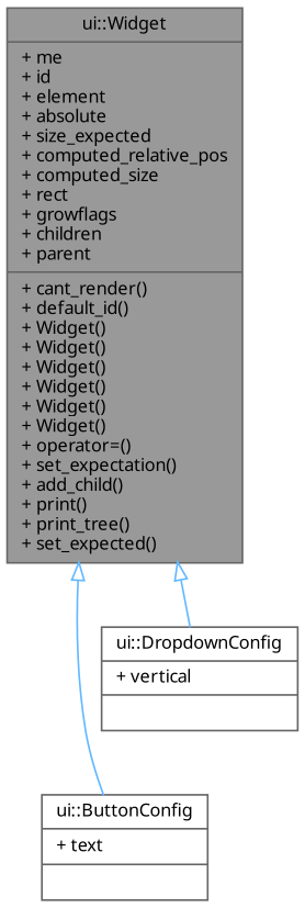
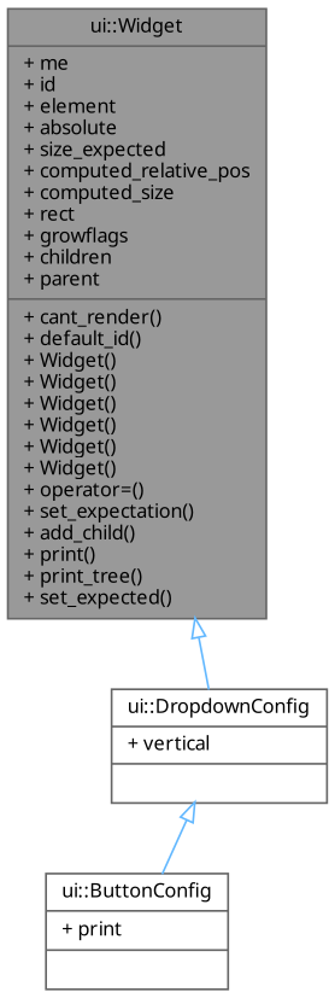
  digraph {
    fontname="Noto Sans"
    node [color=gray40 fillcolor=white fontname="Noto Sans" fontsize=10 shape=record style=filled]
    edge [arrowtail=onormal color=steelblue1 dir=back fontname="Noto Sans" fontsize=10 labelfontname=Helvetica labelfontsize=10 style=solid]
    n1 [fillcolor=grey60 fontcolor=black height=0.2 label="{ui::Widget\n|+ me\l+ id\l+ element\l+ absolute\l+ size_expected\l+ computed_relative_pos\l+ computed_size\l+ rect\l+ growflags\l+ children\l+ parent\l|+ cant_render()\l+ default_id()\l+ Widget()\l+ Widget()\l+ Widget()\l+ Widget()\l+ Widget()\l+ Widget()\l+ operator=()\l+ set_expectation()\l+ add_child()\l+ print()\l+ print_tree()\l+ set_expected()\l}" width=0.4]
-   n2 [height=0.2 label="{ui::ButtonConfig\n|+ text\l|}" width=0.4]
+   n2 [height=0.2 label="{ui::ButtonConfig\n|+ print\l|}" width=0.4]
    n3 [height=0.2 label="{ui::DropdownConfig\n|+ vertical\l|}" width=0.4]
-   n1 -> n2
+   n3 -> n2
    n1 -> n3
  }
